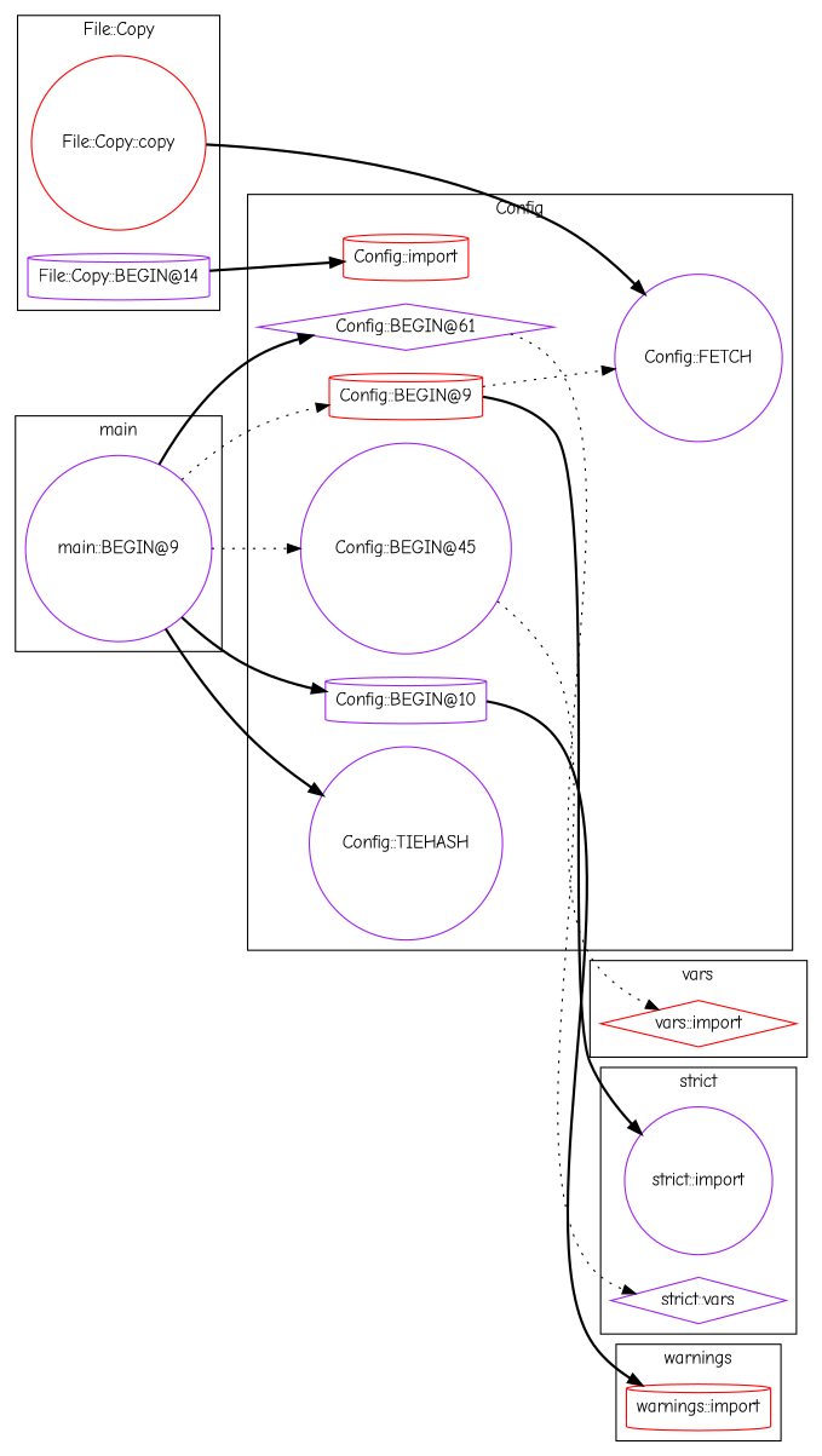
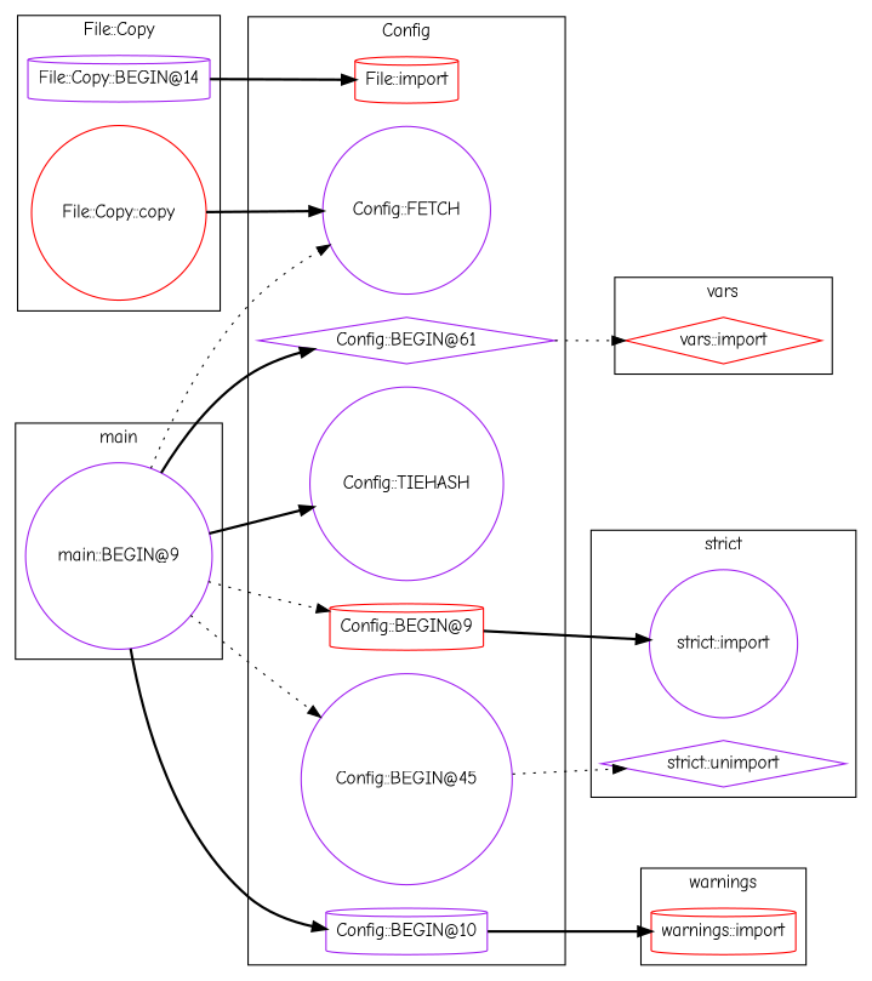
  digraph {
    fontname="Comic Neue"
    rankdir=LR
    node [color=purple fontname="Comic Neue" shape=circle]
    edge [fontname="Comic Neue" style=bold]
    n1 [label="Config::BEGIN@61" shape=diamond]
    "Config::TIEHASH"
    "Config::BEGIN@45"
    "Config::BEGIN@10" [shape=cylinder]
    "Config::BEGIN@9" [color=red shape=cylinder]
-   "Config::import" [color=red shape=cylinder]
+   "Config::import" [color=red shape=cylinder label="File::import"]
    "Config::FETCH"
    "File::Copy::copy" [color=red]
    "File::Copy::BEGIN@14" [shape=cylinder]
    "warnings::import" [color=red shape=cylinder]
    "vars::import" [color=red shape=diamond]
    "main::BEGIN@9"
    "strict::import"
-   "strict::unimport" [shape=diamond label="strict::vars"]
+   "strict::unimport" [shape=diamond]
    subgraph cluster_1 {
      label=Config
      n1
      "Config::TIEHASH"
      "Config::BEGIN@45"
      "Config::BEGIN@10"
      "Config::BEGIN@9"
      "Config::import"
      "Config::FETCH"
    }
    subgraph cluster_2 {
      label="File::Copy"
      "File::Copy::copy"
      "File::Copy::BEGIN@14"
    }
    subgraph cluster_3 {
      label=warnings
      "warnings::import"
    }
    subgraph cluster_4 {
      label=vars
      "vars::import"
    }
    subgraph cluster_5 {
      label=main
      "main::BEGIN@9"
    }
    subgraph cluster_6 {
      label="strict"
      "strict::import"
      "strict::unimport"
    }
    n1 -> "vars::import" [style=dotted]
    "Config::BEGIN@45" -> "strict::unimport" [style=dotted]
    "Config::BEGIN@10" -> "warnings::import"
    "Config::BEGIN@9" -> "strict::import"
    "File::Copy::copy" -> "Config::FETCH"
    "File::Copy::BEGIN@14" -> "Config::import"
    "main::BEGIN@9" -> n1
    "main::BEGIN@9" -> "Config::TIEHASH"
    "main::BEGIN@9" -> "Config::BEGIN@45" [style=dotted]
    "main::BEGIN@9" -> "Config::BEGIN@10"
    "main::BEGIN@9" -> "Config::BEGIN@9" [style=dotted]
-   "Config::BEGIN@9" -> "Config::FETCH" [style=dotted]
+   "main::BEGIN@9" -> "Config::FETCH" [style=dotted]
  }
